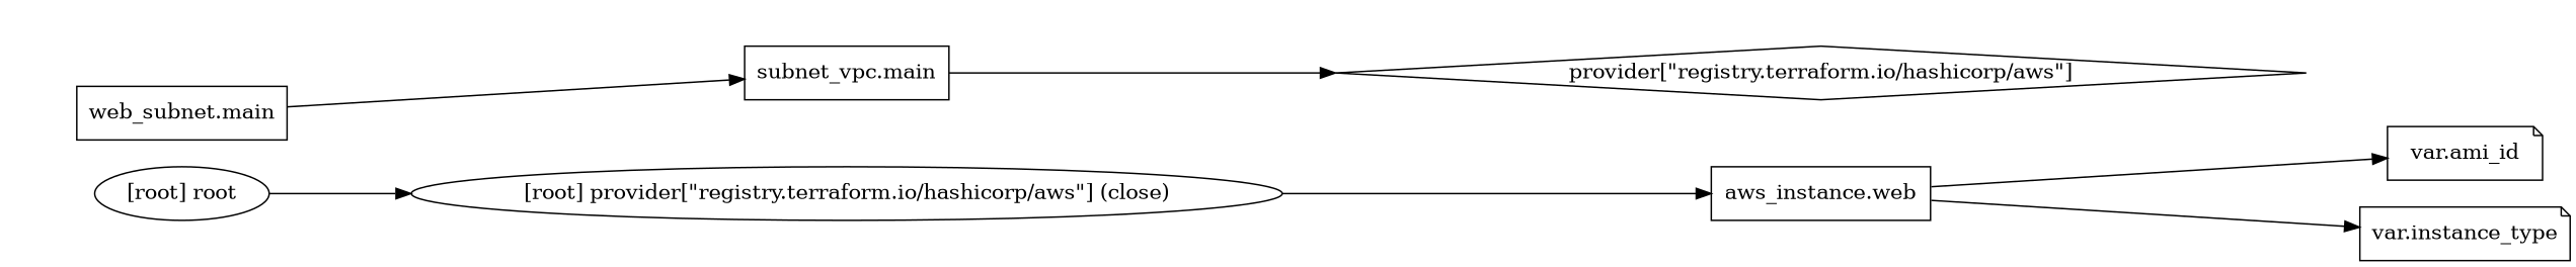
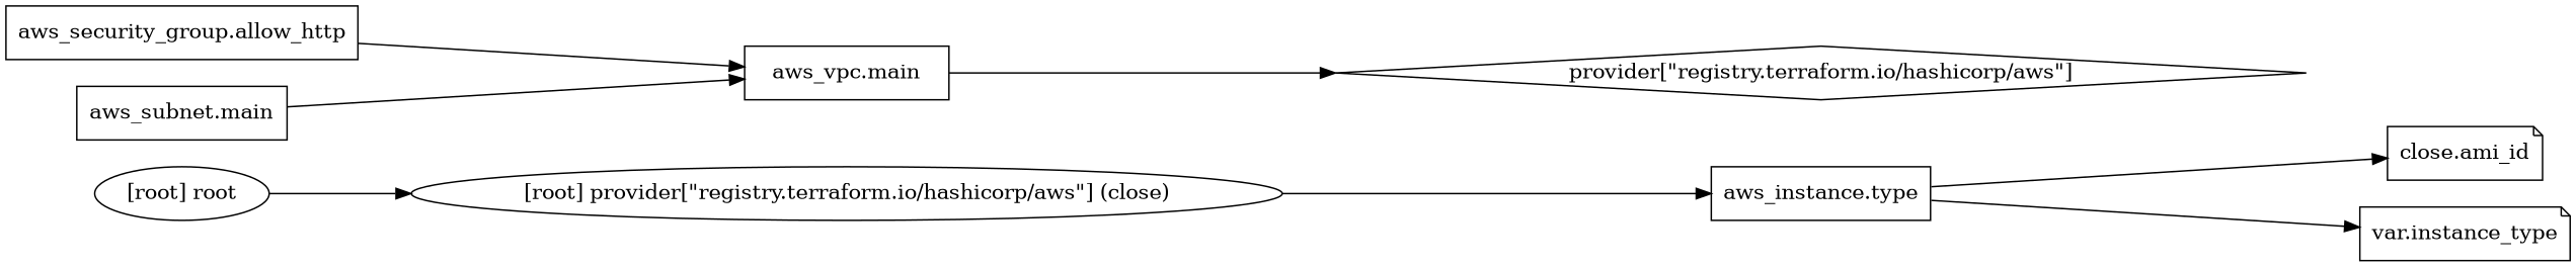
  digraph {
    compound=true
    newrank=true
    rankdir=LR
    node [shape=box]
-   n1 [label="aws_instance.web"]
-   n3 [label="web_subnet.main"]
-   n4 [label="var.ami_id" shape=note]
+   n1 [label="aws_instance.type"]
+   n2 [label="aws_security_group.allow_http"]
+   n3 [label="aws_subnet.main"]
+   n4 [label="close.ami_id" shape=note]
    n5 [label="var.instance_type" shape=note]
-   n6 [label="subnet_vpc.main"]
+   n6 [label="aws_vpc.main"]
    n7 [label="provider[\"registry.terraform.io/hashicorp/aws\"]" shape=diamond]
    "[root] provider[\"registry.terraform.io/hashicorp/aws\"] (close)" [shape=""]
    "[root] root" [shape=""]
    subgraph sub_1 {
      n1
+     n2
      n3
      n4
      n5
      n6
      n7
      "[root] provider[\"registry.terraform.io/hashicorp/aws\"] (close)"
      "[root] root"
    }
    n1 -> n4
    n1 -> n5
+   n2 -> n6
    n3 -> n6
    n6 -> n7
    "[root] provider[\"registry.terraform.io/hashicorp/aws\"] (close)" -> n1
    "[root] root" -> "[root] provider[\"registry.terraform.io/hashicorp/aws\"] (close)"
  }
